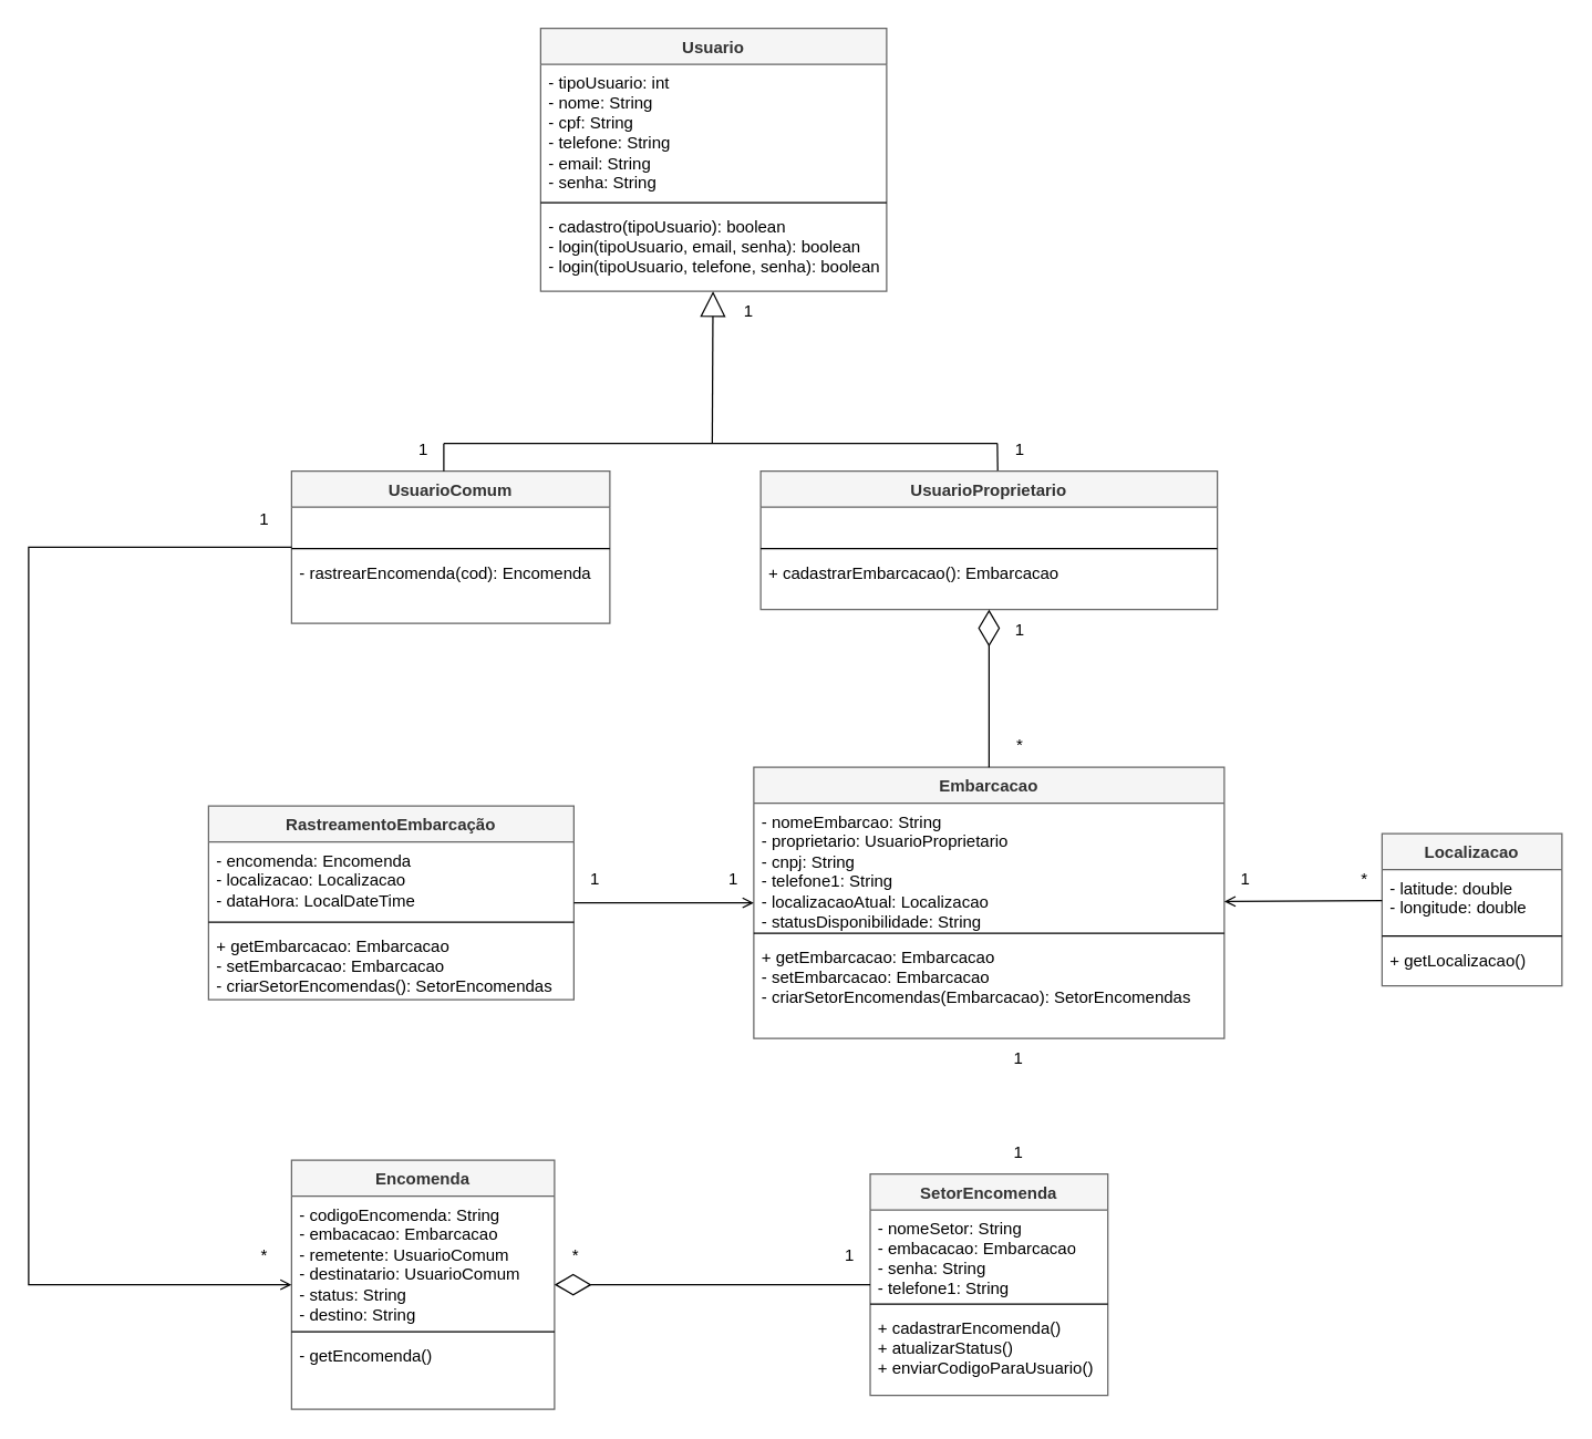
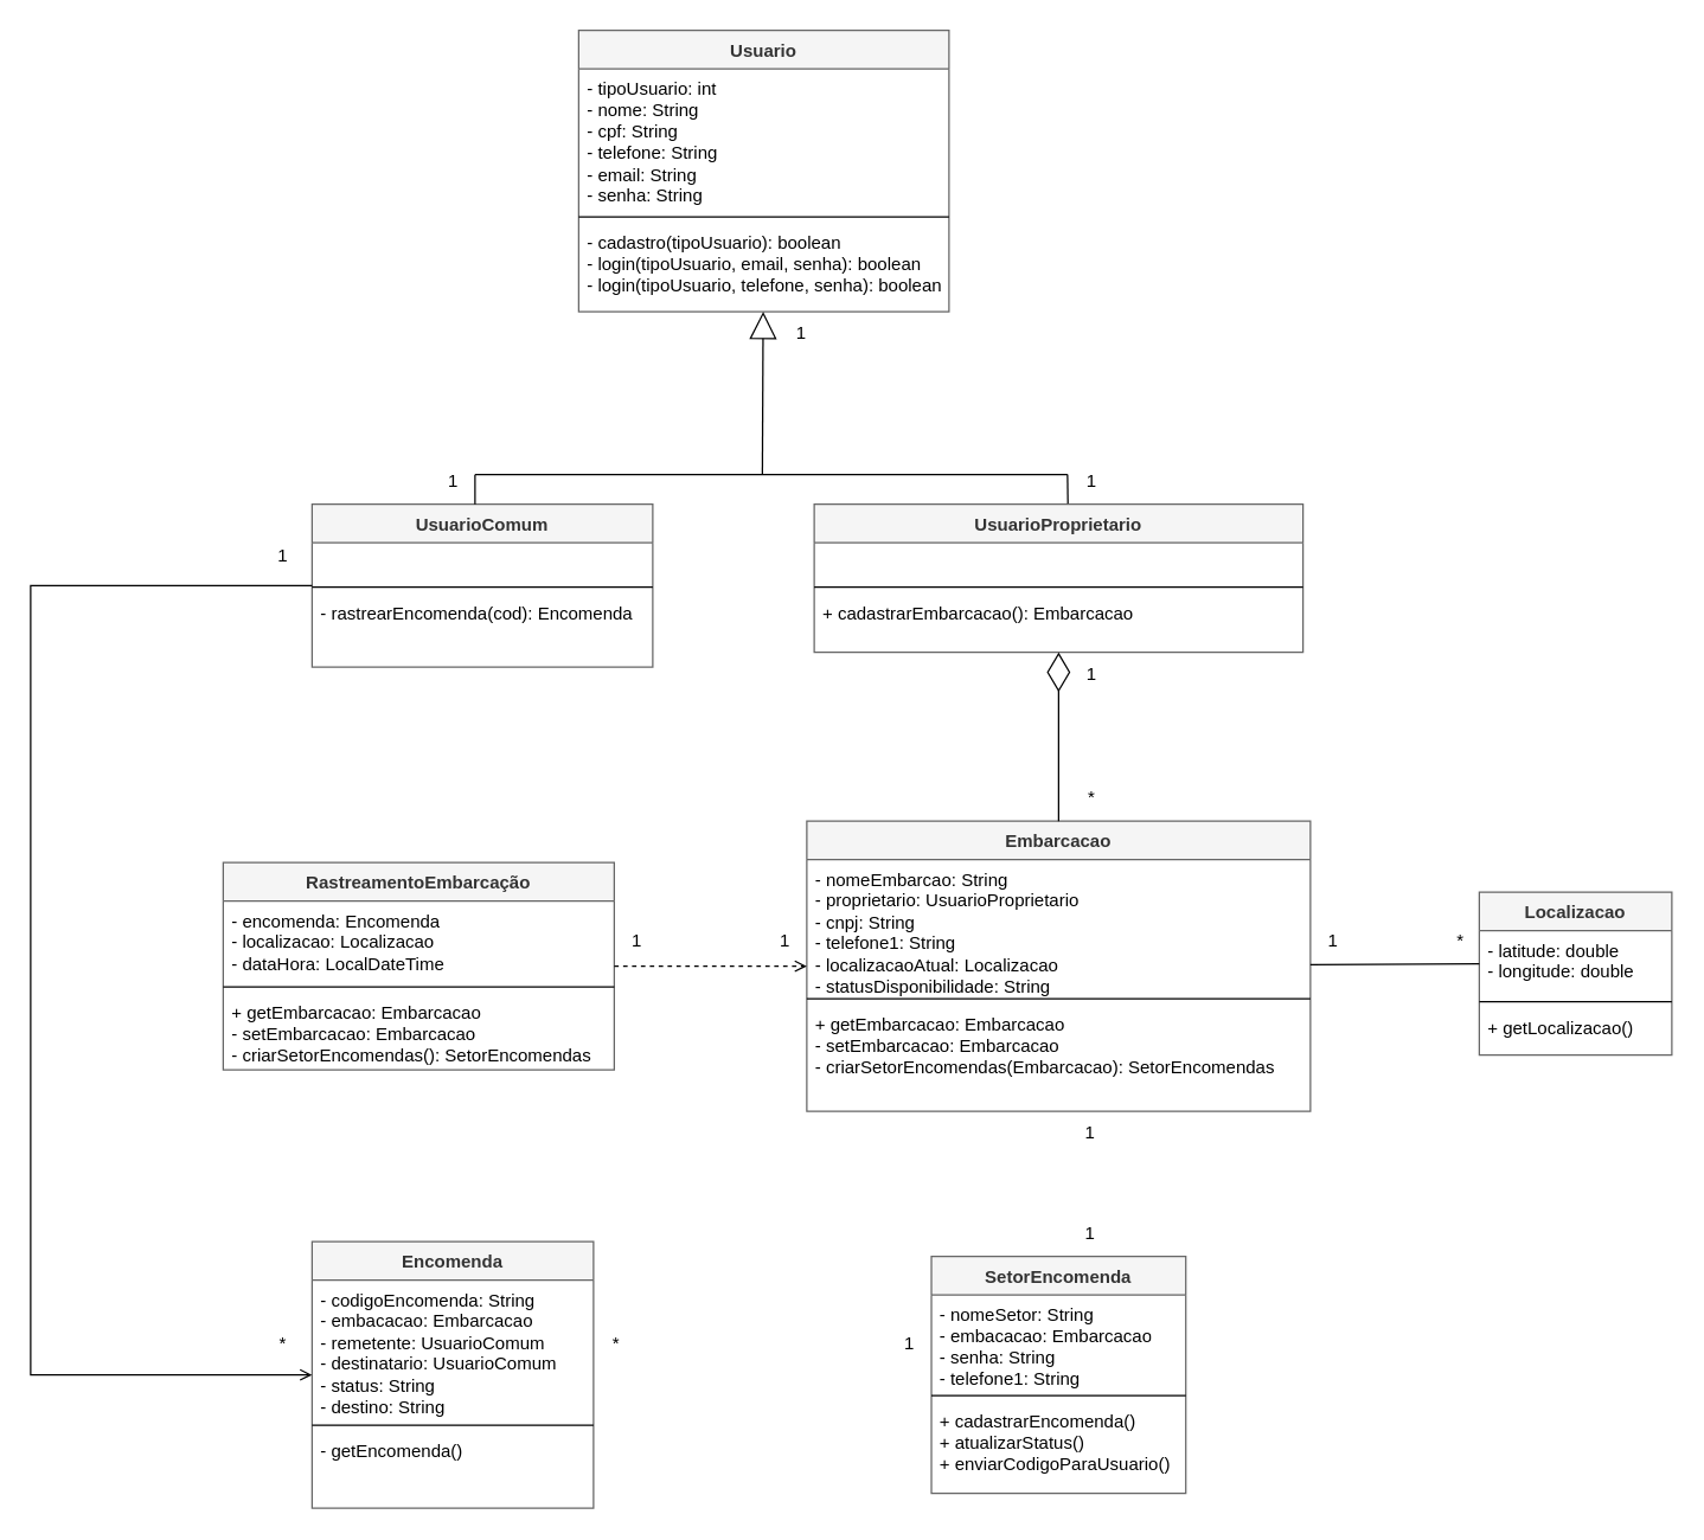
  <mxCell id="0" />
  <mxCell id="1" parent="0" />
  <mxCell id="2" value="Usuario" style="swimlane;fontStyle=1;align=center;verticalAlign=top;childLayout=stackLayout;horizontal=1;startSize=26;horizontalStack=0;resizeParent=1;resizeParentMax=0;resizeLast=0;collapsible=1;marginBottom=0;whiteSpace=wrap;html=1;fillColor=#f5f5f5;strokeColor=#666666;fontColor=#333333;" parent="1" vertex="1"><mxGeometry x="390" y="20" width="250" height="190" as="geometry" /></mxCell>
  <mxCell id="3" value="&lt;div&gt;- tipoUsuario: int&lt;/div&gt;- nome: String&lt;br&gt;- cpf: String&lt;br&gt;- telefone: String&lt;br&gt;- email: String&lt;br&gt;- senha: String" style="text;align=left;verticalAlign=top;spacingLeft=4;spacingRight=4;overflow=hidden;rotatable=0;points=[[0,0.5],[1,0.5]];portConstraint=eastwest;whiteSpace=wrap;html=1;" parent="2" vertex="1"><mxGeometry y="26" width="250" height="96" as="geometry" /></mxCell>
  <mxCell id="4" value="" style="line;strokeWidth=1;align=left;verticalAlign=middle;spacingTop=-1;spacingLeft=3;spacingRight=3;rotatable=0;labelPosition=right;points=[];portConstraint=eastwest;" parent="2" vertex="1"><mxGeometry y="122" width="250" height="8" as="geometry" /></mxCell>
  <mxCell id="5" value="- cadastro(tipoUsuario): boolean&lt;br&gt;- login(tipoUsuario, email, senha): boolean&lt;br&gt;- login(tipoUsuario, telefone, senha): boolean" style="text;align=left;verticalAlign=top;spacingLeft=4;spacingRight=4;overflow=hidden;rotatable=0;points=[[0,0.5],[1,0.5]];portConstraint=eastwest;whiteSpace=wrap;html=1;" parent="2" vertex="1"><mxGeometry y="130" width="250" height="60" as="geometry" /></mxCell>
  <mxCell id="6" value="UsuarioComum" style="swimlane;fontStyle=1;align=center;verticalAlign=top;childLayout=stackLayout;horizontal=1;startSize=26;horizontalStack=0;resizeParent=1;resizeParentMax=0;resizeLast=0;collapsible=1;marginBottom=0;whiteSpace=wrap;html=1;fillColor=#f5f5f5;strokeColor=#666666;fontColor=#333333;" parent="1" vertex="1"><mxGeometry x="210" y="340" width="230" height="110" as="geometry" /></mxCell>
  <mxCell id="7" value="&amp;nbsp;" style="text;align=left;verticalAlign=top;spacingLeft=4;spacingRight=4;overflow=hidden;rotatable=0;points=[[0,0.5],[1,0.5]];portConstraint=eastwest;whiteSpace=wrap;html=1;" parent="6" vertex="1"><mxGeometry y="26" width="230" height="26" as="geometry" /></mxCell>
  <mxCell id="8" value="" style="line;strokeWidth=1;align=left;verticalAlign=middle;spacingTop=-1;spacingLeft=3;spacingRight=3;rotatable=0;labelPosition=right;points=[];portConstraint=eastwest;" parent="6" vertex="1"><mxGeometry y="52" width="230" height="8" as="geometry" /></mxCell>
  <mxCell id="9" value="- rastrearEncomenda(cod): Encomenda" style="text;align=left;verticalAlign=top;spacingLeft=4;spacingRight=4;overflow=hidden;rotatable=0;points=[[0,0.5],[1,0.5]];portConstraint=eastwest;whiteSpace=wrap;html=1;" parent="6" vertex="1"><mxGeometry y="60" width="230" height="50" as="geometry" /></mxCell>
  <mxCell id="10" value="UsuarioProprietario" style="swimlane;fontStyle=1;align=center;verticalAlign=top;childLayout=stackLayout;horizontal=1;startSize=26;horizontalStack=0;resizeParent=1;resizeParentMax=0;resizeLast=0;collapsible=1;marginBottom=0;whiteSpace=wrap;html=1;fillColor=#f5f5f5;strokeColor=#666666;fontColor=#333333;" parent="1" vertex="1"><mxGeometry x="549" y="340" width="330" height="100" as="geometry" /></mxCell>
  <mxCell id="11" value="&amp;nbsp;" style="text;align=left;verticalAlign=top;spacingLeft=4;spacingRight=4;overflow=hidden;rotatable=0;points=[[0,0.5],[1,0.5]];portConstraint=eastwest;whiteSpace=wrap;html=1;" parent="10" vertex="1"><mxGeometry y="26" width="330" height="26" as="geometry" /></mxCell>
  <mxCell id="12" value="" style="line;strokeWidth=1;align=left;verticalAlign=middle;spacingTop=-1;spacingLeft=3;spacingRight=3;rotatable=0;labelPosition=right;points=[];portConstraint=eastwest;" parent="10" vertex="1"><mxGeometry y="52" width="330" height="8" as="geometry" /></mxCell>
  <mxCell id="13" value="+ cadastrarEmbarcacao(): Embarcacao" style="text;align=left;verticalAlign=top;spacingLeft=4;spacingRight=4;overflow=hidden;rotatable=0;points=[[0,0.5],[1,0.5]];portConstraint=eastwest;whiteSpace=wrap;html=1;" parent="10" vertex="1"><mxGeometry y="60" width="330" height="40" as="geometry" /></mxCell>
  <mxCell id="14" value="" style="endArrow=block;endSize=16;endFill=0;html=1;rounded=0;" parent="1" target="2" edge="1"><mxGeometry width="160" relative="1" as="geometry"><mxPoint x="514" y="320" as="sourcePoint" /><mxPoint x="590" y="460" as="targetPoint" /></mxGeometry></mxCell>
  <mxCell id="15" value="" style="endArrow=none;html=1;rounded=0;" parent="1" edge="1"><mxGeometry width="50" height="50" relative="1" as="geometry"><mxPoint x="320" y="320" as="sourcePoint" /><mxPoint x="720" y="320" as="targetPoint" /></mxGeometry></mxCell>
  <mxCell id="16" value="" style="endArrow=none;html=1;rounded=0;" parent="1" edge="1"><mxGeometry width="50" height="50" relative="1" as="geometry"><mxPoint x="320" y="340" as="sourcePoint" /><mxPoint x="320" y="320" as="targetPoint" /></mxGeometry></mxCell>
  <mxCell id="17" value="" style="endArrow=none;html=1;rounded=0;entryX=0.519;entryY=-0.004;entryDx=0;entryDy=0;entryPerimeter=0;" parent="1" target="10" edge="1"><mxGeometry width="50" height="50" relative="1" as="geometry"><mxPoint x="720" y="320" as="sourcePoint" /><mxPoint x="409" y="330" as="targetPoint" /><Array as="points" /></mxGeometry></mxCell>
  <mxCell id="18" value="Embarcacao" style="swimlane;fontStyle=1;align=center;verticalAlign=top;childLayout=stackLayout;horizontal=1;startSize=26;horizontalStack=0;resizeParent=1;resizeParentMax=0;resizeLast=0;collapsible=1;marginBottom=0;whiteSpace=wrap;html=1;fillColor=#f5f5f5;strokeColor=#666666;fontColor=#333333;" parent="1" vertex="1"><mxGeometry x="544" y="554" width="340" height="196" as="geometry" /></mxCell>
  <mxCell id="19" value="- nomeEmbarcao: String&lt;br&gt;- proprietario:&amp;nbsp;UsuarioProprietario&lt;br&gt;- cnpj: String&lt;br&gt;- telefone1: String&lt;div&gt;- localizacaoAtual: Localizacao&lt;/div&gt;&lt;div&gt;- statusDisponibilidade: String&lt;/div&gt;" style="text;align=left;verticalAlign=top;spacingLeft=4;spacingRight=4;overflow=hidden;rotatable=0;points=[[0,0.5],[1,0.5]];portConstraint=eastwest;whiteSpace=wrap;html=1;" parent="18" vertex="1"><mxGeometry y="26" width="340" height="90" as="geometry" /></mxCell>
  <mxCell id="20" value="" style="line;strokeWidth=1;align=left;verticalAlign=middle;spacingTop=-1;spacingLeft=3;spacingRight=3;rotatable=0;labelPosition=right;points=[];portConstraint=eastwest;" parent="18" vertex="1"><mxGeometry y="116" width="340" height="8" as="geometry" /></mxCell>
  <mxCell id="21" value="+ getEmbarcacao: Embarcacao&lt;br&gt;- setEmbarcacao: Embarcacao&lt;div&gt;- criarSetorEncomendas(Embarcacao): SetorEncomendas&lt;/div&gt;" style="text;align=left;verticalAlign=top;spacingLeft=4;spacingRight=4;overflow=hidden;rotatable=0;points=[[0,0.5],[1,0.5]];portConstraint=eastwest;whiteSpace=wrap;html=1;" parent="18" vertex="1"><mxGeometry y="124" width="340" height="72" as="geometry" /></mxCell>
  <mxCell id="22" value="&lt;span style=&quot;text-align: left;&quot;&gt;SetorEncomenda&lt;/span&gt;" style="swimlane;fontStyle=1;align=center;verticalAlign=top;childLayout=stackLayout;horizontal=1;startSize=26;horizontalStack=0;resizeParent=1;resizeParentMax=0;resizeLast=0;collapsible=1;marginBottom=0;whiteSpace=wrap;html=1;fillColor=#f5f5f5;strokeColor=#666666;fontColor=#333333;" parent="1" vertex="1"><mxGeometry x="628.12" y="848" width="171.75" height="160" as="geometry" /></mxCell>
  <mxCell id="23" value="- nomeSetor: String&lt;br&gt;- embacacao: Embarcacao&lt;div&gt;- senha: String&lt;br&gt;- telefone1: String&lt;/div&gt;" style="text;align=left;verticalAlign=top;spacingLeft=4;spacingRight=4;overflow=hidden;rotatable=0;points=[[0,0.5],[1,0.5]];portConstraint=eastwest;whiteSpace=wrap;html=1;" parent="22" vertex="1"><mxGeometry y="26" width="171.75" height="64" as="geometry" /></mxCell>
  <mxCell id="24" value="" style="line;strokeWidth=1;align=left;verticalAlign=middle;spacingTop=-1;spacingLeft=3;spacingRight=3;rotatable=0;labelPosition=right;points=[];portConstraint=eastwest;" parent="22" vertex="1"><mxGeometry y="90" width="171.75" height="8" as="geometry" /></mxCell>
  <mxCell id="25" value="&lt;div&gt;+ cadastrarEncomenda()&lt;/div&gt;&lt;div&gt;+ atualizarStatus()&lt;/div&gt;&lt;div&gt;+ enviarCodigoParaUsuario()&lt;/div&gt;" style="text;align=left;verticalAlign=top;spacingLeft=4;spacingRight=4;overflow=hidden;rotatable=0;points=[[0,0.5],[1,0.5]];portConstraint=eastwest;whiteSpace=wrap;html=1;" parent="22" vertex="1"><mxGeometry y="98" width="171.75" height="62" as="geometry" /></mxCell>
  <mxCell id="26" value="1" style="text;html=1;align=center;verticalAlign=middle;resizable=0;points=[];autosize=1;" parent="1" vertex="1"><mxGeometry x="720" y="750" width="30" height="30" as="geometry" /></mxCell>
  <mxCell id="27" value="1" style="text;html=1;align=center;verticalAlign=middle;resizable=0;points=[];autosize=1;" parent="1" vertex="1"><mxGeometry x="720" y="818" width="30" height="30" as="geometry" /></mxCell>
  <mxCell id="28" value="&lt;span style=&quot;text-align: left;&quot;&gt;Localizacao&lt;/span&gt;" style="swimlane;fontStyle=1;align=center;verticalAlign=top;childLayout=stackLayout;horizontal=1;startSize=26;horizontalStack=0;resizeParent=1;resizeParentMax=0;resizeLast=0;collapsible=1;marginBottom=0;whiteSpace=wrap;html=1;fillColor=#f5f5f5;strokeColor=#666666;fontColor=#333333;" parent="1" vertex="1"><mxGeometry x="998" y="602" width="130" height="110" as="geometry" /></mxCell>
  <mxCell id="29" value="- latitude: double&lt;div&gt;- longitude:&amp;nbsp;&lt;span style=&quot;background-color: transparent; color: light-dark(rgb(0, 0, 0), rgb(255, 255, 255));&quot;&gt;double&lt;/span&gt;&lt;/div&gt;" style="text;align=left;verticalAlign=top;spacingLeft=4;spacingRight=4;overflow=hidden;rotatable=0;points=[[0,0.5],[1,0.5]];portConstraint=eastwest;whiteSpace=wrap;html=1;" parent="28" vertex="1"><mxGeometry y="26" width="130" height="44" as="geometry" /></mxCell>
  <mxCell id="30" value="" style="line;strokeWidth=1;align=left;verticalAlign=middle;spacingTop=-1;spacingLeft=3;spacingRight=3;rotatable=0;labelPosition=right;points=[];portConstraint=eastwest;" parent="28" vertex="1"><mxGeometry y="70" width="130" height="8" as="geometry" /></mxCell>
  <mxCell id="31" value="+ getLocalizacao()" style="text;align=left;verticalAlign=top;spacingLeft=4;spacingRight=4;overflow=hidden;rotatable=0;points=[[0,0.5],[1,0.5]];portConstraint=eastwest;whiteSpace=wrap;html=1;" parent="28" vertex="1"><mxGeometry y="78" width="130" height="32" as="geometry" /></mxCell>
  <mxCell id="32" value="&lt;span style=&quot;text-align: left;&quot;&gt;Encomenda&lt;/span&gt;" style="swimlane;fontStyle=1;align=center;verticalAlign=top;childLayout=stackLayout;horizontal=1;startSize=26;horizontalStack=0;resizeParent=1;resizeParentMax=0;resizeLast=0;collapsible=1;marginBottom=0;whiteSpace=wrap;html=1;fillColor=#f5f5f5;strokeColor=#666666;fontColor=#333333;" parent="1" vertex="1"><mxGeometry x="210" y="838" width="190" height="180" as="geometry" /></mxCell>
  <mxCell id="33" value="- codigoEncomenda: String&lt;br&gt;- embacacao: Embarcacao&lt;div&gt;- remetente: UsuarioComum&lt;br&gt;&lt;div&gt;- destinatario: UsuarioComum&lt;/div&gt;&lt;div&gt;&lt;div&gt;- status: String&lt;br&gt;- destino: String&lt;/div&gt;&lt;/div&gt;&lt;/div&gt;" style="text;align=left;verticalAlign=top;spacingLeft=4;spacingRight=4;overflow=hidden;rotatable=0;points=[[0,0.5],[1,0.5]];portConstraint=eastwest;whiteSpace=wrap;html=1;" parent="32" vertex="1"><mxGeometry y="26" width="190" height="94" as="geometry" /></mxCell>
  <mxCell id="34" value="" style="line;strokeWidth=1;align=left;verticalAlign=middle;spacingTop=-1;spacingLeft=3;spacingRight=3;rotatable=0;labelPosition=right;points=[];portConstraint=eastwest;" parent="32" vertex="1"><mxGeometry y="120" width="190" height="8" as="geometry" /></mxCell>
  <mxCell id="35" value="- getEncomenda()" style="text;align=left;verticalAlign=top;spacingLeft=4;spacingRight=4;overflow=hidden;rotatable=0;points=[[0,0.5],[1,0.5]];portConstraint=eastwest;whiteSpace=wrap;html=1;" parent="32" vertex="1"><mxGeometry y="128" width="190" height="52" as="geometry" /></mxCell>
  <mxCell id="36" value="&lt;span style=&quot;text-align: left;&quot;&gt;RastreamentoEmbarcação&lt;/span&gt;" style="swimlane;fontStyle=1;align=center;verticalAlign=top;childLayout=stackLayout;horizontal=1;startSize=26;horizontalStack=0;resizeParent=1;resizeParentMax=0;resizeLast=0;collapsible=1;marginBottom=0;whiteSpace=wrap;html=1;fillColor=#f5f5f5;strokeColor=#666666;fontColor=#333333;" parent="1" vertex="1"><mxGeometry x="150" y="582" width="264" height="140" as="geometry" /></mxCell>
  <mxCell id="37" value="- encomenda: Encomenda&lt;div&gt;- localizacao: Localizacao&lt;/div&gt;&lt;div&gt;- dataHora: LocalDateTime&lt;/div&gt;" style="text;align=left;verticalAlign=top;spacingLeft=4;spacingRight=4;overflow=hidden;rotatable=0;points=[[0,0.5],[1,0.5]];portConstraint=eastwest;whiteSpace=wrap;html=1;" parent="36" vertex="1"><mxGeometry y="26" width="264" height="54" as="geometry" /></mxCell>
  <mxCell id="38" value="" style="line;strokeWidth=1;align=left;verticalAlign=middle;spacingTop=-1;spacingLeft=3;spacingRight=3;rotatable=0;labelPosition=right;points=[];portConstraint=eastwest;" parent="36" vertex="1"><mxGeometry y="80" width="264" height="8" as="geometry" /></mxCell>
  <mxCell id="39" value="+ getEmbarcacao: Embarcacao&lt;br&gt;- setEmbarcacao: Embarcacao&lt;div&gt;- criarSetorEncomendas(): SetorEncomendas&lt;/div&gt;" style="text;align=left;verticalAlign=top;spacingLeft=4;spacingRight=4;overflow=hidden;rotatable=0;points=[[0,0.5],[1,0.5]];portConstraint=eastwest;whiteSpace=wrap;html=1;" parent="36" vertex="1"><mxGeometry y="88" width="264" height="52" as="geometry" /></mxCell>
- <mxCell id="40" value="" style="endArrow=diamondThin;endFill=0;endSize=24;html=1;rounded=0;" parent="1" source="22" target="32" edge="1"><mxGeometry width="160" relative="1" as="geometry"><mxPoint x="420" y="1118" as="sourcePoint" /><mxPoint x="580" y="1118" as="targetPoint" /></mxGeometry></mxCell>
  <mxCell id="41" value="1" style="text;html=1;align=center;verticalAlign=middle;resizable=0;points=[];autosize=1;" parent="1" vertex="1"><mxGeometry x="598.12" y="892" width="30" height="30" as="geometry" /></mxCell>
  <mxCell id="42" value="*" style="text;html=1;align=center;verticalAlign=middle;resizable=0;points=[];autosize=1;" parent="1" vertex="1"><mxGeometry x="400" y="892" width="30" height="30" as="geometry" /></mxCell>
  <mxCell id="43" value="" style="endArrow=diamondThin;endFill=0;endSize=24;html=1;rounded=0;" parent="1" source="18" target="10" edge="1"><mxGeometry width="160" relative="1" as="geometry"><mxPoint x="530" y="490" as="sourcePoint" /><mxPoint x="690" y="490" as="targetPoint" /></mxGeometry></mxCell>
  <mxCell id="44" value="1" style="text;html=1;align=center;verticalAlign=middle;resizable=0;points=[];autosize=1;" parent="1" vertex="1"><mxGeometry x="721" y="440" width="30" height="30" as="geometry" /></mxCell>
  <mxCell id="45" value="*" style="text;html=1;align=center;verticalAlign=middle;resizable=0;points=[];autosize=1;" parent="1" vertex="1"><mxGeometry x="721" y="523" width="30" height="30" as="geometry" /></mxCell>
- <mxCell id="46" value="" style="rounded=0;orthogonalLoop=1;jettySize=auto;html=1;endArrow=open;endFill=0;" parent="1" source="29" target="18" edge="1"><mxGeometry relative="1" as="geometry" /></mxCell>
- <mxCell id="47" value="" style="rounded=0;orthogonalLoop=1;jettySize=auto;html=1;endArrow=open;endFill=0;" parent="1" source="36" target="18" edge="1"><mxGeometry relative="1" as="geometry"><mxPoint x="474" y="740" as="sourcePoint" /><mxPoint x="380" y="741" as="targetPoint" /></mxGeometry></mxCell>
+ <mxCell id="46" value="" style="rounded=0;orthogonalLoop=1;jettySize=auto;html=1;endArrow=none;endFill=0;" parent="1" source="29" target="18" edge="1"><mxGeometry relative="1" as="geometry" /></mxCell>
+ <mxCell id="47" value="" style="rounded=0;orthogonalLoop=1;jettySize=auto;html=1;endArrow=open;endFill=0;dashed=1;" parent="1" source="36" target="18" edge="1"><mxGeometry relative="1" as="geometry"><mxPoint x="474" y="740" as="sourcePoint" /><mxPoint x="380" y="741" as="targetPoint" /></mxGeometry></mxCell>
  <mxCell id="48" value="1" style="text;html=1;align=center;verticalAlign=middle;resizable=0;points=[];autosize=1;" parent="1" vertex="1"><mxGeometry x="414" y="620" width="30" height="30" as="geometry" /></mxCell>
  <mxCell id="49" value="1" style="text;html=1;align=center;verticalAlign=middle;resizable=0;points=[];autosize=1;" parent="1" vertex="1"><mxGeometry x="514" y="620" width="30" height="30" as="geometry" /></mxCell>
  <mxCell id="50" value="1" style="text;html=1;align=center;verticalAlign=middle;resizable=0;points=[];autosize=1;strokeColor=none;fillColor=none;" parent="1" vertex="1"><mxGeometry x="525" y="210" width="30" height="30" as="geometry" /></mxCell>
  <mxCell id="51" value="1" style="text;html=1;align=center;verticalAlign=middle;resizable=0;points=[];autosize=1;strokeColor=none;fillColor=none;" parent="1" vertex="1"><mxGeometry x="721" y="310" width="30" height="30" as="geometry" /></mxCell>
  <mxCell id="52" value="1" style="text;html=1;align=center;verticalAlign=middle;resizable=0;points=[];autosize=1;strokeColor=none;fillColor=none;" parent="1" vertex="1"><mxGeometry x="290" y="310" width="30" height="30" as="geometry" /></mxCell>
  <mxCell id="53" value="1" style="text;html=1;align=center;verticalAlign=middle;resizable=0;points=[];autosize=1;strokeColor=none;fillColor=none;" parent="1" vertex="1"><mxGeometry x="884" y="620" width="30" height="30" as="geometry" /></mxCell>
  <mxCell id="54" value="*" style="text;html=1;align=center;verticalAlign=middle;resizable=0;points=[];autosize=1;strokeColor=none;fillColor=none;" parent="1" vertex="1"><mxGeometry x="970" y="620" width="30" height="30" as="geometry" /></mxCell>
  <mxCell id="55" value="" style="rounded=0;orthogonalLoop=1;jettySize=auto;html=1;endArrow=open;endFill=0;" parent="1" source="6" target="32" edge="1"><mxGeometry relative="1" as="geometry"><mxPoint x="30" y="310" as="sourcePoint" /><mxPoint x="150" y="722" as="targetPoint" /><Array as="points"><mxPoint x="20" y="395" /><mxPoint x="20" y="928" /></Array></mxGeometry></mxCell>
  <mxCell id="56" value="1" style="text;html=1;align=center;verticalAlign=middle;resizable=0;points=[];autosize=1;strokeColor=none;fillColor=none;" parent="1" vertex="1"><mxGeometry x="175" y="360" width="30" height="30" as="geometry" /></mxCell>
  <mxCell id="57" value="*" style="text;html=1;align=center;verticalAlign=middle;resizable=0;points=[];autosize=1;strokeColor=none;fillColor=none;" parent="1" vertex="1"><mxGeometry x="175" y="892" width="30" height="30" as="geometry" /></mxCell>
